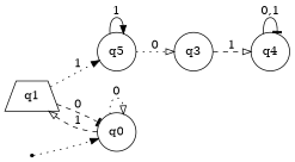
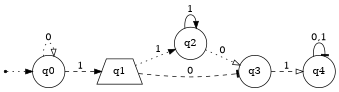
  digraph {
    rankdir=LR
    node [shape=circle]
    edge [arrowhead=normal style=dotted]
    q4
    q0
    q1 [shape=trapezium]
-   q2 [label=q5]
+   q2
    q3
    start [shape=point]
    q4 -> q4 [arrowhead=tee label="0,1" style=solid]
    q0 -> q0 [arrowhead=onormal label=0]
-   q0 -> q1 [arrowhead=onormal label=1 style=dashed]
-   q1 -> q0 [arrowhead=tee label=0 style=dashed]
+   q0 -> q1 [label=1 style=dashed]
+   q1 -> q3 [arrowhead=tee label=0 style=dashed]
    q1 -> q2 [label=1]
    q2 -> q2 [label=1 style=solid]
    q2 -> q3 [arrowhead=onormal label=0]
    q3 -> q4 [arrowhead=onormal label=1 style=dashed]
    start -> q0
  }
